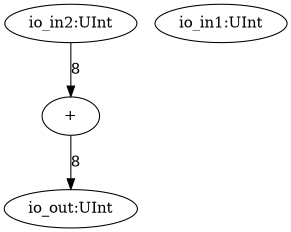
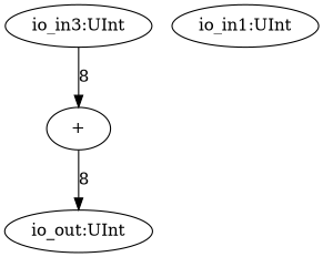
  digraph {
    rankdir=TB
    n1 [label="io_out:UInt"]
    n2 [label="+"]
-   n3 [label="io_in2:UInt"]
+   n3 [label="io_in3:UInt"]
    n4 [label="io_in1:UInt"]
    n2 -> n1 [label=8]
    n3 -> n2 [label=8]
  }
